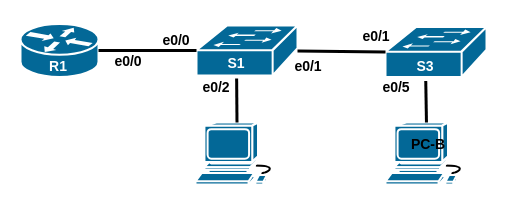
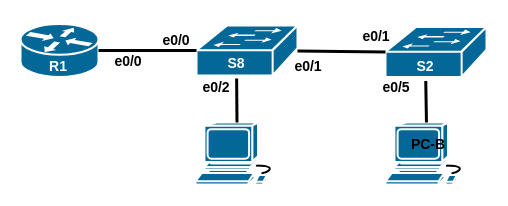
  <mxCell id="0" />
  <mxCell id="1" parent="0" />
  <mxCell id="2" value="" style="group" parent="1" vertex="1" connectable="0"><mxGeometry x="195" y="122" width="83" height="62" as="geometry" /></mxCell>
  <mxCell id="3" value="" style="shape=mxgraph.cisco.computers_and_peripherals.workstation;sketch=0;html=1;pointerEvents=1;dashed=0;fillColor=#036897;strokeColor=#ffffff;strokeWidth=2;verticalLabelPosition=bottom;verticalAlign=top;align=center;outlineConnect=0;" parent="2" vertex="1"><mxGeometry width="83" height="62" as="geometry" /></mxCell>
  <mxCell id="4" value="" style="group" parent="1" vertex="1" connectable="0"><mxGeometry x="385" y="27.5" width="101" height="53" as="geometry" /></mxCell>
  <mxCell id="5" value="" style="shape=mxgraph.cisco.switches.workgroup_switch;sketch=0;html=1;pointerEvents=1;dashed=0;fillColor=#036897;strokeColor=#ffffff;strokeWidth=2;verticalLabelPosition=bottom;verticalAlign=top;align=center;outlineConnect=0;" parent="4" vertex="1"><mxGeometry y="-1" width="101" height="50" as="geometry" /></mxCell>
- <mxCell id="6" value="&lt;b&gt;&lt;font color=&quot;#ffffff&quot; style=&quot;font-size: 14px;&quot;&gt;S3&lt;/font&gt;&lt;/b&gt;" style="text;html=1;align=center;verticalAlign=middle;whiteSpace=wrap;rounded=0;" parent="4" vertex="1"><mxGeometry x="10" y="23" width="60" height="30" as="geometry" /></mxCell>
+ <mxCell id="6" value="&lt;b&gt;&lt;font color=&quot;#ffffff&quot; style=&quot;font-size: 14px;&quot;&gt;S2&lt;/font&gt;&lt;/b&gt;" style="text;html=1;align=center;verticalAlign=middle;whiteSpace=wrap;rounded=0;" parent="4" vertex="1"><mxGeometry x="10" y="23" width="60" height="30" as="geometry" /></mxCell>
  <mxCell id="7" value="" style="group" parent="1" vertex="1" connectable="0"><mxGeometry x="20" y="23.5" width="78" height="57" as="geometry" /></mxCell>
  <mxCell id="8" value="" style="shape=mxgraph.cisco.routers.router;sketch=0;html=1;pointerEvents=1;dashed=0;fillColor=#036897;strokeColor=#ffffff;strokeWidth=2;verticalLabelPosition=bottom;verticalAlign=top;align=center;outlineConnect=0;" parent="7" vertex="1"><mxGeometry width="78" height="53" as="geometry" /></mxCell>
  <mxCell id="9" value="&lt;b&gt;&lt;font color=&quot;#ffffff&quot; style=&quot;font-size: 14px;&quot;&gt;R1&lt;/font&gt;&lt;/b&gt;" style="text;html=1;align=center;verticalAlign=middle;whiteSpace=wrap;rounded=0;" parent="7" vertex="1"><mxGeometry x="8" y="27" width="60" height="30" as="geometry" /></mxCell>
  <mxCell id="10" value="&lt;b&gt;&lt;font style=&quot;font-size: 14px;&quot;&gt;e0/2&lt;/font&gt;&lt;/b&gt;" style="text;html=1;align=center;verticalAlign=middle;whiteSpace=wrap;rounded=0;" parent="1" vertex="1"><mxGeometry x="186" y="72" width="60" height="30" as="geometry" /></mxCell>
  <mxCell id="11" value="&lt;b&gt;&lt;font style=&quot;font-size: 14px;&quot;&gt;e0/0&lt;/font&gt;&lt;/b&gt;" style="text;html=1;align=center;verticalAlign=middle;whiteSpace=wrap;rounded=0;" parent="1" vertex="1"><mxGeometry x="98" y="44" width="60" height="34" as="geometry" /></mxCell>
  <mxCell id="12" value="" style="group" parent="1" vertex="1" connectable="0"><mxGeometry x="196" y="25" width="101" height="53" as="geometry" /></mxCell>
  <mxCell id="13" value="" style="shape=mxgraph.cisco.switches.workgroup_switch;sketch=0;html=1;pointerEvents=1;dashed=0;fillColor=#036897;strokeColor=#ffffff;strokeWidth=2;verticalLabelPosition=bottom;verticalAlign=top;align=center;outlineConnect=0;" parent="12" vertex="1"><mxGeometry width="101" height="50" as="geometry" /></mxCell>
- <mxCell id="14" value="&lt;b&gt;&lt;font color=&quot;#ffffff&quot; style=&quot;font-size: 14px;&quot;&gt;S1&lt;/font&gt;&lt;/b&gt;" style="text;html=1;align=center;verticalAlign=middle;whiteSpace=wrap;rounded=0;" parent="12" vertex="1"><mxGeometry x="10" y="23" width="60" height="30" as="geometry" /></mxCell>
+ <mxCell id="14" value="&lt;b&gt;&lt;font color=&quot;#ffffff&quot; style=&quot;font-size: 14px;&quot;&gt;S8&lt;/font&gt;&lt;/b&gt;" style="text;html=1;align=center;verticalAlign=middle;whiteSpace=wrap;rounded=0;" parent="12" vertex="1"><mxGeometry x="10" y="23" width="60" height="30" as="geometry" /></mxCell>
  <mxCell id="15" value="" style="group" parent="1" vertex="1" connectable="0"><mxGeometry x="385" y="122" width="83" height="62" as="geometry" /></mxCell>
  <mxCell id="16" value="" style="shape=mxgraph.cisco.computers_and_peripherals.workstation;sketch=0;html=1;pointerEvents=1;dashed=0;fillColor=#036897;strokeColor=#ffffff;strokeWidth=2;verticalLabelPosition=bottom;verticalAlign=top;align=center;outlineConnect=0;" parent="15" vertex="1"><mxGeometry width="83" height="62" as="geometry" /></mxCell>
  <mxCell id="17" value="&lt;b&gt;&lt;font style=&quot;font-size: 14px;&quot;&gt;PC-B&lt;/font&gt;&lt;/b&gt;" style="text;html=1;align=center;verticalAlign=middle;whiteSpace=wrap;rounded=0;" parent="15" vertex="1"><mxGeometry x="13" y="7" width="60" height="30" as="geometry" /></mxCell>
  <mxCell id="18" value="&lt;b&gt;&lt;font style=&quot;font-size: 14px;&quot;&gt;e0/0&lt;/font&gt;&lt;/b&gt;" style="text;html=1;align=center;verticalAlign=middle;whiteSpace=wrap;rounded=0;" parent="1" vertex="1"><mxGeometry x="146" y="25" width="60" height="30" as="geometry" /></mxCell>
  <mxCell id="19" value="&lt;b&gt;&lt;font style=&quot;font-size: 14px;&quot;&gt;e0/1&lt;/font&gt;&lt;/b&gt;" style="text;html=1;align=center;verticalAlign=middle;whiteSpace=wrap;rounded=0;" parent="1" vertex="1"><mxGeometry x="278" y="50.5" width="60" height="30" as="geometry" /></mxCell>
  <mxCell id="20" value="&lt;b&gt;&lt;font style=&quot;font-size: 14px;&quot;&gt;e0/5&lt;/font&gt;&lt;/b&gt;" style="text;html=1;align=center;verticalAlign=middle;whiteSpace=wrap;rounded=0;" parent="1" vertex="1"><mxGeometry x="366" y="72" width="60" height="30" as="geometry" /></mxCell>
  <mxCell id="21" value="" style="endArrow=none;html=1;rounded=0;entryX=0;entryY=0.5;entryDx=0;entryDy=0;entryPerimeter=0;exitX=1;exitY=0.5;exitDx=0;exitDy=0;exitPerimeter=0;strokeWidth=3;" parent="1" source="8" target="13" edge="1"><mxGeometry width="50" height="50" relative="1" as="geometry"><mxPoint x="116" y="102" as="sourcePoint" /><mxPoint x="156" y="37" as="targetPoint" /></mxGeometry></mxCell>
  <mxCell id="22" value="" style="endArrow=none;html=1;rounded=0;entryX=0.5;entryY=0;entryDx=0;entryDy=0;entryPerimeter=0;strokeWidth=3;" parent="1" source="14" target="3" edge="1"><mxGeometry width="50" height="50" relative="1" as="geometry"><mxPoint x="108" y="110.5" as="sourcePoint" /><mxPoint x="206" y="110.5" as="targetPoint" /></mxGeometry></mxCell>
  <mxCell id="23" value="" style="endArrow=none;html=1;rounded=0;strokeWidth=3;" parent="1" source="6" target="16" edge="1"><mxGeometry width="50" height="50" relative="1" as="geometry"><mxPoint x="425" y="80.5" as="sourcePoint" /><mxPoint x="426" y="124.5" as="targetPoint" /></mxGeometry></mxCell>
  <mxCell id="24" value="" style="endArrow=none;html=1;rounded=0;entryX=0;entryY=0.5;entryDx=0;entryDy=0;entryPerimeter=0;strokeWidth=3;" parent="1" source="13" target="5" edge="1"><mxGeometry width="50" height="50" relative="1" as="geometry"><mxPoint x="336" y="-8" as="sourcePoint" /><mxPoint x="434" y="-8" as="targetPoint" /></mxGeometry></mxCell>
  <mxCell id="25" value="&lt;b&gt;&lt;font style=&quot;font-size: 14px;&quot;&gt;e0/1&lt;/font&gt;&lt;/b&gt;" style="text;html=1;align=center;verticalAlign=middle;whiteSpace=wrap;rounded=0;" parent="1" vertex="1"><mxGeometry x="346" y="20.5" width="60" height="30" as="geometry" /></mxCell>
